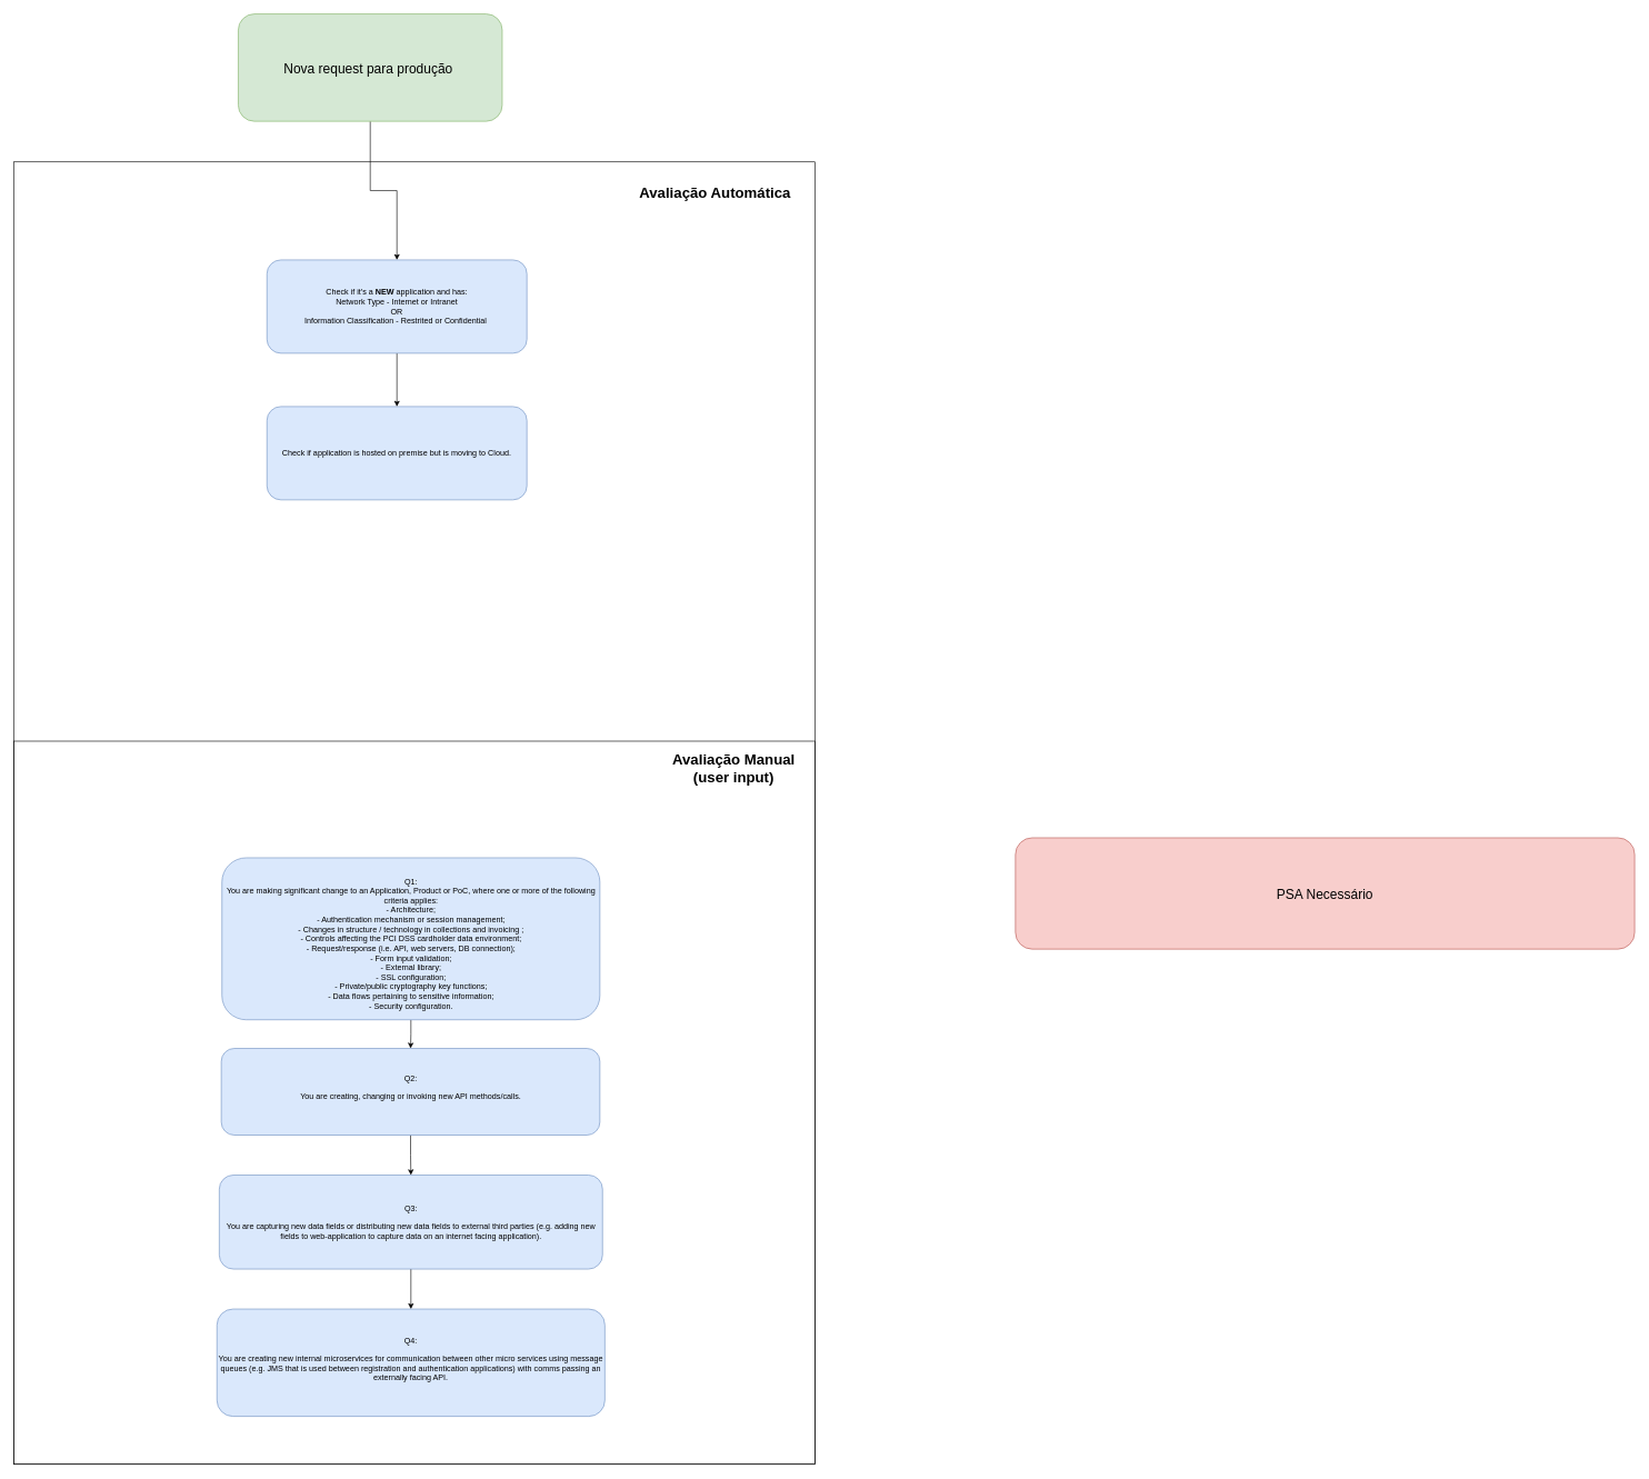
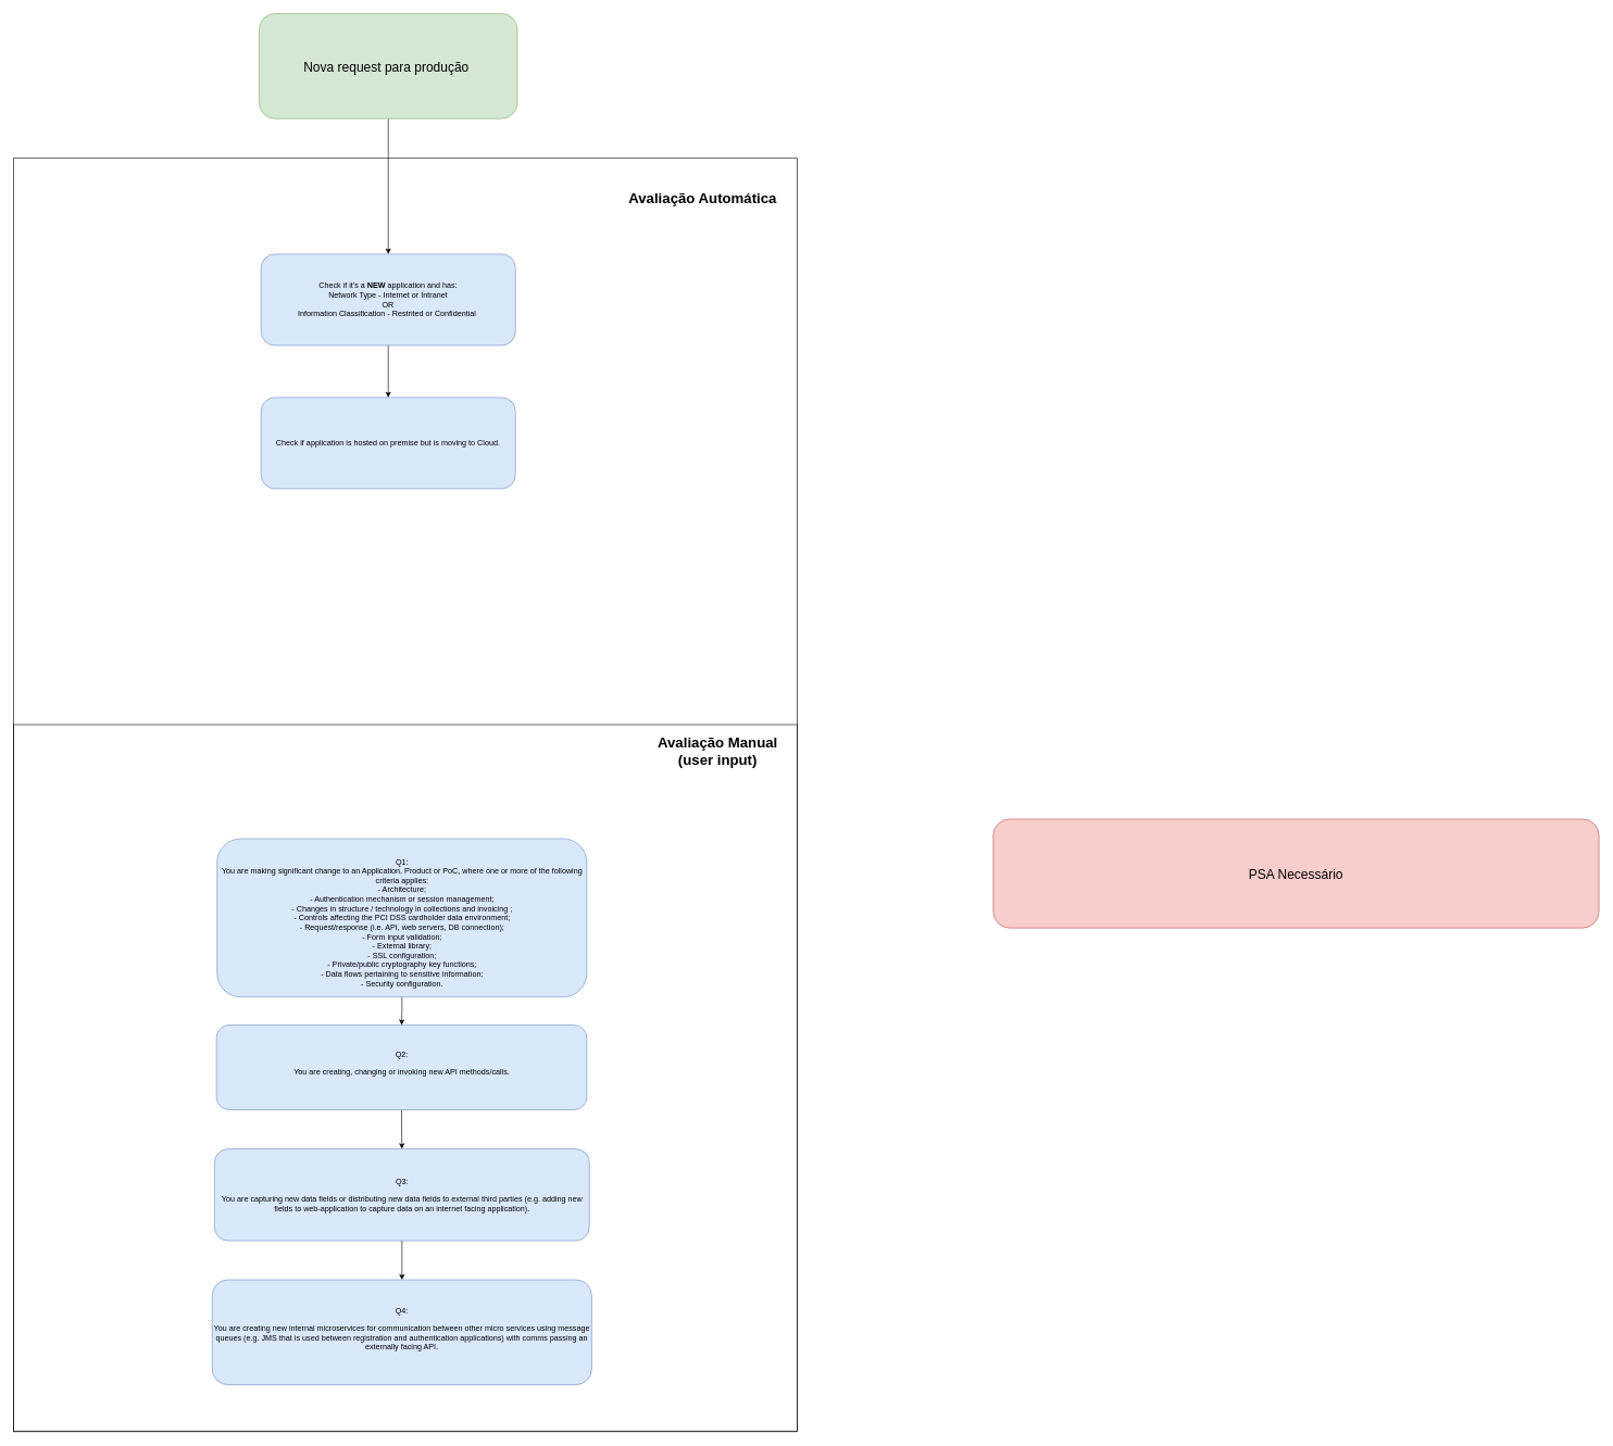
  <mxCell id="0" />
  <mxCell id="1" parent="0" />
  <mxCell id="2" value="" style="rounded=0;whiteSpace=wrap;html=1;fillColor=none;" vertex="1" parent="1"><mxGeometry x="20" y="1111" width="1202" height="1084" as="geometry" /></mxCell>
  <mxCell id="3" value="" style="rounded=0;whiteSpace=wrap;html=1;fillColor=none;" vertex="1" parent="1"><mxGeometry x="20" y="242" width="1202" height="1954" as="geometry" /></mxCell>
  <mxCell id="4" style="edgeStyle=orthogonalEdgeStyle;rounded=0;orthogonalLoop=1;jettySize=auto;html=1;entryX=0.5;entryY=0;entryDx=0;entryDy=0;" edge="1" parent="1" source="5" target="7"><mxGeometry relative="1" as="geometry" /></mxCell>
  <mxCell id="5" value="&lt;br&gt;Q1:&lt;br&gt;You are making significant change to an Application, Product or PoC, where one or more of the following criteria applies:&lt;br&gt;- Architecture;&lt;br&gt;- Authentication mechanism or session management;&lt;br&gt;- Changes in structure / technology in collections and invoicing ;&lt;br&gt;- Controls affecting the PCI DSS cardholder data environment;&lt;br&gt;- Request/response (i.e. API, web servers, DB connection);&lt;br&gt;- Form input validation;&lt;br&gt;- External library;&lt;br&gt;- SSL configuration;&lt;br&gt;- Private/public cryptography key functions;&lt;br&gt;- Data flows pertaining to sensitive information;&lt;br&gt;- Security configuration." style="rounded=1;whiteSpace=wrap;html=1;fillColor=#dae8fc;strokeColor=#6c8ebf;" vertex="1" parent="1"><mxGeometry x="332.5" y="1286" width="567" height="243" as="geometry" /></mxCell>
  <mxCell id="6" style="edgeStyle=orthogonalEdgeStyle;rounded=0;orthogonalLoop=1;jettySize=auto;html=1;entryX=0.5;entryY=0;entryDx=0;entryDy=0;" edge="1" parent="1" source="7" target="9"><mxGeometry relative="1" as="geometry" /></mxCell>
  <mxCell id="7" value="Q2:&lt;br&gt;&lt;p class=&quot;MsoNormal&quot;&gt;&lt;span lang=&quot;EN-US&quot;&gt;You are creating, changing or invoking new API methods/calls.&lt;/span&gt;&lt;/p&gt;" style="rounded=1;whiteSpace=wrap;html=1;fillColor=#dae8fc;strokeColor=#6c8ebf;" vertex="1" parent="1"><mxGeometry x="331.5" y="1572" width="568" height="130" as="geometry" /></mxCell>
  <mxCell id="8" style="edgeStyle=orthogonalEdgeStyle;rounded=0;orthogonalLoop=1;jettySize=auto;html=1;" edge="1" parent="1" source="9" target="10"><mxGeometry relative="1" as="geometry" /></mxCell>
  <mxCell id="9" value="&lt;p class=&quot;MsoNormal&quot;&gt;Q3:&lt;/p&gt;&lt;p class=&quot;MsoNormal&quot;&gt;&lt;span lang=&quot;EN-US&quot;&gt;You are capturing new data fields or distributing new data fields to external third parties (e.g. adding new fields to web-application to capture data on an internet facing application).&lt;/span&gt;&lt;/p&gt;" style="rounded=1;whiteSpace=wrap;html=1;fillColor=#dae8fc;strokeColor=#6c8ebf;" vertex="1" parent="1"><mxGeometry x="328.5" y="1762" width="575" height="141" as="geometry" /></mxCell>
  <mxCell id="10" value="Q4:&lt;br&gt;&lt;p class=&quot;MsoNormal&quot;&gt;&lt;span lang=&quot;EN-US&quot;&gt;You are creating new internal microservices for communication between other micro services using message queues (e.g. JMS that is used between registration and authentication applications) with comms passing an externally facing API.&lt;/span&gt;&lt;/p&gt;" style="rounded=1;whiteSpace=wrap;html=1;fillColor=#dae8fc;strokeColor=#6c8ebf;" vertex="1" parent="1"><mxGeometry x="325" y="1963" width="582" height="161" as="geometry" /></mxCell>
  <mxCell id="11" value="&lt;font style=&quot;font-size: 20px&quot;&gt;PSA Necessário&lt;/font&gt;" style="rounded=1;whiteSpace=wrap;html=1;fillColor=#f8cecc;strokeColor=#b85450;" vertex="1" parent="1"><mxGeometry x="1523" y="1256" width="929" height="167" as="geometry" /></mxCell>
  <mxCell id="12" style="edgeStyle=orthogonalEdgeStyle;rounded=0;orthogonalLoop=1;jettySize=auto;html=1;entryX=0.5;entryY=0;entryDx=0;entryDy=0;" edge="1" parent="1" source="13" target="18"><mxGeometry relative="1" as="geometry" /></mxCell>
- <mxCell id="13" value="&lt;font style=&quot;font-size: 20px&quot;&gt;Nova request para produção&amp;nbsp;&lt;/font&gt;" style="rounded=1;whiteSpace=wrap;html=1;fillColor=#d5e8d4;strokeColor=#82b366;" vertex="1" parent="1"><mxGeometry x="357" y="20" width="396" height="161" as="geometry" /></mxCell>
+ <mxCell id="13" value="&lt;font style=&quot;font-size: 20px&quot;&gt;Nova request para produção&amp;nbsp;&lt;/font&gt;" style="rounded=1;whiteSpace=wrap;html=1;fillColor=#d5e8d4;strokeColor=#82b366;" vertex="1" parent="1"><mxGeometry x="397" y="20" width="396" height="161" as="geometry" /></mxCell>
  <mxCell id="14" value="&lt;b&gt;&lt;font style=&quot;font-size: 22px&quot;&gt;Avaliação Manual&lt;br&gt;(user input)&lt;br&gt;&lt;/font&gt;&lt;/b&gt;" style="text;html=1;strokeColor=none;fillColor=none;align=center;verticalAlign=middle;whiteSpace=wrap;rounded=0;" vertex="1" parent="1"><mxGeometry x="975" y="1142" width="251" height="20" as="geometry" /></mxCell>
- <mxCell id="15" value="&lt;b&gt;&lt;font style=&quot;font-size: 22px&quot;&gt;Avaliação Automática&lt;/font&gt;&lt;/b&gt;" style="text;html=1;strokeColor=none;fillColor=none;align=center;verticalAlign=middle;whiteSpace=wrap;rounded=0;" vertex="1" parent="1"><mxGeometry x="947" y="280" width="251" height="20" as="geometry" /></mxCell>
+ <mxCell id="15" value="&lt;b&gt;&lt;font style=&quot;font-size: 22px&quot;&gt;Avaliação Automática&lt;/font&gt;&lt;/b&gt;" style="text;html=1;strokeColor=none;fillColor=none;align=center;verticalAlign=middle;whiteSpace=wrap;rounded=0;" vertex="1" parent="1"><mxGeometry x="952" y="295" width="251" height="20" as="geometry" /></mxCell>
  <mxCell id="16" value="Check if application is hosted on premise but is moving to Cloud." style="rounded=1;whiteSpace=wrap;html=1;fillColor=#dae8fc;strokeColor=#6c8ebf;" vertex="1" parent="1"><mxGeometry x="400" y="609" width="390" height="140" as="geometry" /></mxCell>
  <mxCell id="17" style="edgeStyle=orthogonalEdgeStyle;rounded=0;orthogonalLoop=1;jettySize=auto;html=1;entryX=0.5;entryY=0;entryDx=0;entryDy=0;" edge="1" parent="1" source="18" target="16"><mxGeometry relative="1" as="geometry" /></mxCell>
  <mxCell id="18" value="Check if it's a&amp;nbsp;&lt;b&gt;NEW&lt;/b&gt; application and has:&lt;br&gt;Network Type - Internet or Intranet&lt;br&gt;OR&lt;br&gt;Information Classification - Restrited or Confidential&amp;nbsp;" style="rounded=1;whiteSpace=wrap;html=1;fillColor=#dae8fc;strokeColor=#6c8ebf;" vertex="1" parent="1"><mxGeometry x="400" y="389" width="390" height="140" as="geometry" /></mxCell>
